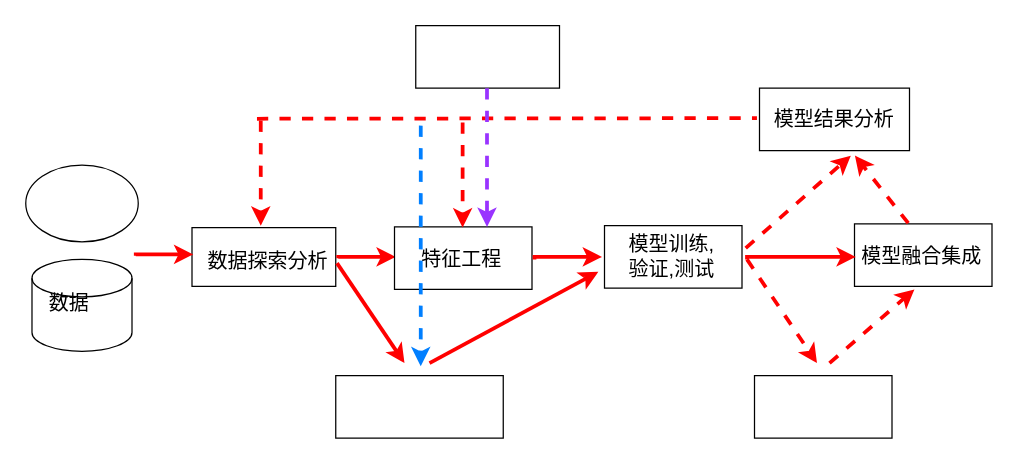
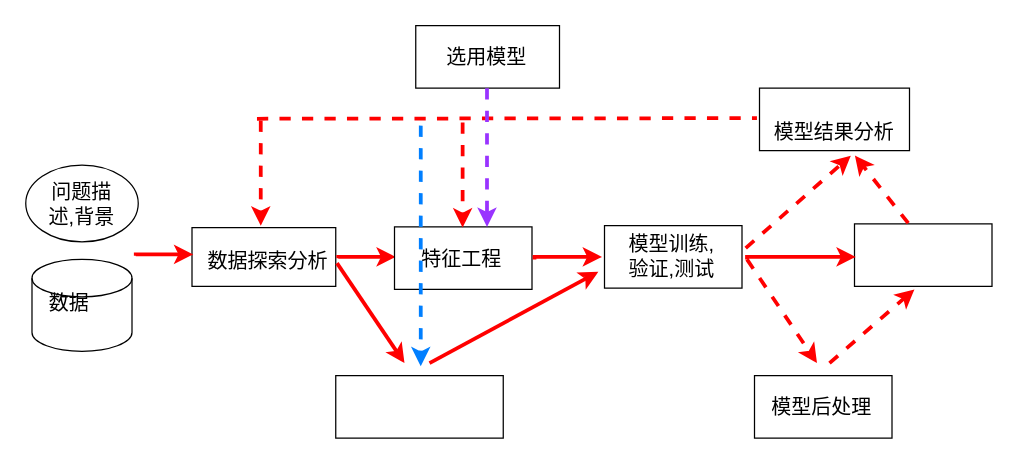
  <mxCell id="0" />
  <mxCell id="1" parent="0" />
  <mxCell id="2" value="" style="verticalLabelPosition=bottom;verticalAlign=top;html=1;shape=mxgraph.basic.rect;fillColor2=none;strokeWidth=1;size=20;indent=5;" vertex="1" parent="1"><mxGeometry x="153" y="181.5" width="115" height="47" as="geometry" /></mxCell>
  <mxCell id="3" value="" style="shape=cylinder3;whiteSpace=wrap;html=1;boundedLbl=1;backgroundOutline=1;size=15;" vertex="1" parent="1"><mxGeometry x="25" y="207" width="80" height="73.5" as="geometry" /></mxCell>
  <mxCell id="4" value="" style="edgeStyle=orthogonalEdgeStyle;rounded=0;orthogonalLoop=1;jettySize=auto;html=1;strokeWidth=3;strokeColor=#FF0000;" edge="1" parent="1"><mxGeometry relative="1" as="geometry"><mxPoint x="270" y="206" as="sourcePoint" /><mxPoint x="316" y="205" as="targetPoint" /><Array as="points"><mxPoint x="289" y="205" /><mxPoint x="289" y="205" /></Array></mxGeometry></mxCell>
  <mxCell id="5" value="&lt;font style=&quot;font-size: 16px&quot;&gt;数据探索分析&lt;/font&gt;" style="text;html=1;strokeColor=none;fillColor=none;align=center;verticalAlign=middle;whiteSpace=wrap;rounded=0;" vertex="1" parent="1"><mxGeometry x="164" y="197.5" width="100" height="20" as="geometry" /></mxCell>
  <mxCell id="6" value="" style="verticalLabelPosition=bottom;verticalAlign=top;html=1;shape=mxgraph.basic.rect;fillColor2=none;strokeWidth=1;size=20;indent=5;" vertex="1" parent="1"><mxGeometry x="315" y="181" width="110" height="50" as="geometry" /></mxCell>
  <mxCell id="7" value="" style="edgeStyle=orthogonalEdgeStyle;rounded=0;orthogonalLoop=1;jettySize=auto;html=1;strokeColor=#FF0000;strokeWidth=3;" edge="1" parent="1"><mxGeometry relative="1" as="geometry"><mxPoint x="427" y="207" as="sourcePoint" /><mxPoint x="481" y="205" as="targetPoint" /><Array as="points"><mxPoint x="427" y="205" /></Array></mxGeometry></mxCell>
  <mxCell id="8" value="&lt;span style=&quot;font-size: 16px&quot;&gt;特征工程&lt;/span&gt;" style="text;html=1;strokeColor=none;fillColor=none;align=center;verticalAlign=middle;whiteSpace=wrap;rounded=0;" vertex="1" parent="1"><mxGeometry x="319" y="197" width="100" height="20" as="geometry" /></mxCell>
  <mxCell id="9" value="" style="verticalLabelPosition=bottom;verticalAlign=top;html=1;shape=mxgraph.basic.rect;fillColor2=none;strokeWidth=1;size=20;indent=5;" vertex="1" parent="1"><mxGeometry x="268" y="300" width="134" height="50" as="geometry" /></mxCell>
  <mxCell id="10" value="" style="verticalLabelPosition=bottom;verticalAlign=top;html=1;shape=mxgraph.basic.rect;fillColor2=none;strokeWidth=1;size=20;indent=5;" vertex="1" parent="1"><mxGeometry x="483" y="180" width="110" height="50" as="geometry" /></mxCell>
  <mxCell id="11" value="&lt;span style=&quot;font-size: 16px&quot;&gt;模型训练,&lt;br&gt;验证,测试&lt;/span&gt;" style="text;html=1;strokeColor=none;fillColor=none;align=center;verticalAlign=middle;whiteSpace=wrap;rounded=0;" vertex="1" parent="1"><mxGeometry x="487" y="195" width="100" height="20" as="geometry" /></mxCell>
  <mxCell id="12" value="" style="verticalLabelPosition=bottom;verticalAlign=top;html=1;shape=mxgraph.basic.rect;fillColor2=none;strokeWidth=1;size=20;indent=5;" vertex="1" parent="1"><mxGeometry x="683" y="178.5" width="110" height="50" as="geometry" /></mxCell>
- <mxCell id="13" value="&lt;span style=&quot;font-size: 16px&quot;&gt;模型融合集成&lt;/span&gt;" style="text;html=1;strokeColor=none;fillColor=none;align=center;verticalAlign=middle;whiteSpace=wrap;rounded=0;" vertex="1" parent="1"><mxGeometry x="687" y="193.5" width="100" height="20" as="geometry" /></mxCell>
  <mxCell id="14" value="" style="verticalLabelPosition=bottom;verticalAlign=top;html=1;shape=mxgraph.basic.rect;fillColor2=none;strokeWidth=1;size=20;indent=5;" vertex="1" parent="1"><mxGeometry x="607" y="70" width="120" height="50" as="geometry" /></mxCell>
- <mxCell id="15" value="&lt;span style=&quot;font-size: 16px&quot;&gt;模型结果分析&lt;/span&gt;" style="text;html=1;strokeColor=none;fillColor=none;align=center;verticalAlign=middle;whiteSpace=wrap;rounded=0;" vertex="1" parent="1"><mxGeometry x="617" y="85" width="100" height="20" as="geometry" /></mxCell>
+ <mxCell id="15" value="&lt;span style=&quot;font-size: 16px&quot;&gt;模型结果分析&lt;/span&gt;" style="text;html=1;strokeColor=none;fillColor=none;align=center;verticalAlign=middle;whiteSpace=wrap;rounded=0;" vertex="1" parent="1"><mxGeometry x="617" y="95" width="100" height="20" as="geometry" /></mxCell>
  <mxCell id="16" value="" style="verticalLabelPosition=bottom;verticalAlign=top;html=1;shape=mxgraph.basic.rect;fillColor2=none;strokeWidth=1;size=20;indent=5;" vertex="1" parent="1"><mxGeometry x="603" y="300" width="110" height="50" as="geometry" /></mxCell>
+ <mxCell id="17" value="&lt;span style=&quot;font-size: 16px&quot;&gt;模型后处理&lt;/span&gt;" style="text;html=1;strokeColor=none;fillColor=none;align=center;verticalAlign=middle;whiteSpace=wrap;rounded=0;" vertex="1" parent="1"><mxGeometry x="607" y="315" width="100" height="20" as="geometry" /></mxCell>
  <mxCell id="18" value="" style="ellipse;whiteSpace=wrap;html=1;" vertex="1" parent="1"><mxGeometry x="20" y="131.5" width="90" height="61.5" as="geometry" /></mxCell>
  <mxCell id="19" value="&lt;font style=&quot;font-size: 16px&quot;&gt;数据&lt;/font&gt;" style="text;html=1;strokeColor=none;fillColor=none;align=center;verticalAlign=middle;whiteSpace=wrap;rounded=0;" vertex="1" parent="1"><mxGeometry x="35" y="232" width="40" height="20" as="geometry" /></mxCell>
+ <mxCell id="20" value="&lt;font style=&quot;font-size: 16px&quot;&gt;问题描述,背景&lt;/font&gt;" style="text;html=1;strokeColor=none;fillColor=none;align=center;verticalAlign=middle;whiteSpace=wrap;rounded=0;" vertex="1" parent="1"><mxGeometry x="30" y="154" width="70" height="18.5" as="geometry" /></mxCell>
  <mxCell id="21" value="" style="edgeStyle=orthogonalEdgeStyle;rounded=0;orthogonalLoop=1;jettySize=auto;html=1;strokeColor=#FF0000;strokeWidth=3;entryX=0.009;entryY=0.53;entryDx=0;entryDy=0;entryPerimeter=0;" edge="1" parent="1" target="12"><mxGeometry relative="1" as="geometry"><mxPoint x="597" y="207" as="sourcePoint" /><mxPoint x="673" y="205" as="targetPoint" /><Array as="points"><mxPoint x="597" y="205" /></Array></mxGeometry></mxCell>
  <mxCell id="22" value="" style="edgeStyle=orthogonalEdgeStyle;rounded=0;orthogonalLoop=1;jettySize=auto;html=1;strokeWidth=3;strokeColor=#FF0000;" edge="1" parent="1"><mxGeometry relative="1" as="geometry"><mxPoint x="108" y="204" as="sourcePoint" /><mxPoint x="154" y="203" as="targetPoint" /><Array as="points"><mxPoint x="108" y="203" /></Array></mxGeometry></mxCell>
  <mxCell id="23" value="" style="endArrow=classic;html=1;strokeColor=#FF0000;strokeWidth=3;" edge="1" parent="1"><mxGeometry width="50" height="50" relative="1" as="geometry"><mxPoint x="269" y="210" as="sourcePoint" /><mxPoint x="323" y="290" as="targetPoint" /></mxGeometry></mxCell>
  <mxCell id="24" value="" style="endArrow=classic;html=1;strokeColor=#FF0000;strokeWidth=3;entryX=-0.045;entryY=0.74;entryDx=0;entryDy=0;entryPerimeter=0;" edge="1" parent="1" target="10"><mxGeometry width="50" height="50" relative="1" as="geometry"><mxPoint x="343" y="290" as="sourcePoint" /><mxPoint x="513" y="240" as="targetPoint" /></mxGeometry></mxCell>
  <mxCell id="25" value="" style="endArrow=classic;html=1;strokeColor=#FF0000;strokeWidth=3;dashed=1;" edge="1" parent="1"><mxGeometry width="50" height="50" relative="1" as="geometry"><mxPoint x="597" y="207" as="sourcePoint" /><mxPoint x="653" y="290" as="targetPoint" /></mxGeometry></mxCell>
  <mxCell id="26" value="" style="endArrow=classic;html=1;strokeColor=#FF0000;strokeWidth=3;entryX=0.436;entryY=1.05;entryDx=0;entryDy=0;entryPerimeter=0;dashed=1;" edge="1" parent="1" target="12"><mxGeometry width="50" height="50" relative="1" as="geometry"><mxPoint x="663" y="290" as="sourcePoint" /><mxPoint x="697" y="228.5" as="targetPoint" /></mxGeometry></mxCell>
  <mxCell id="27" value="" style="endArrow=classic;html=1;strokeColor=#FF0000;strokeWidth=3;dashed=1;exitX=1.027;exitY=0.36;exitDx=0;exitDy=0;exitPerimeter=0;entryX=0.609;entryY=1.08;entryDx=0;entryDy=0;entryPerimeter=0;" edge="1" parent="1" source="10" target="14"><mxGeometry width="50" height="50" relative="1" as="geometry"><mxPoint x="573" y="172.5" as="sourcePoint" /><mxPoint x="633" y="120" as="targetPoint" /></mxGeometry></mxCell>
  <mxCell id="28" value="" style="endArrow=classic;html=1;strokeColor=#FF0000;strokeWidth=3;dashed=1;entryX=0.636;entryY=1.08;entryDx=0;entryDy=0;entryPerimeter=0;exitX=0.391;exitY=-0.01;exitDx=0;exitDy=0;exitPerimeter=0;" edge="1" parent="1" source="12" target="14"><mxGeometry width="50" height="50" relative="1" as="geometry"><mxPoint x="733" y="178.5" as="sourcePoint" /><mxPoint x="653" y="124" as="targetPoint" /></mxGeometry></mxCell>
  <mxCell id="29" value="" style="endArrow=none;html=1;dashed=1;strokeColor=#FF0000;strokeWidth=3;entryX=-0.017;entryY=0.48;entryDx=0;entryDy=0;entryPerimeter=0;" edge="1" parent="1" target="14"><mxGeometry width="50" height="50" relative="1" as="geometry"><mxPoint x="204.98" y="94.5" as="sourcePoint" /><mxPoint x="593" y="94.5" as="targetPoint" /></mxGeometry></mxCell>
  <mxCell id="30" value="" style="endArrow=classic;html=1;strokeColor=#FF0000;strokeWidth=3;dashed=1;exitX=1.027;exitY=0.36;exitDx=0;exitDy=0;exitPerimeter=0;" edge="1" parent="1"><mxGeometry width="50" height="50" relative="1" as="geometry"><mxPoint x="208.01" y="96" as="sourcePoint" /><mxPoint x="208" y="180" as="targetPoint" /></mxGeometry></mxCell>
  <mxCell id="31" value="" style="endArrow=classic;html=1;strokeColor=#FF0000;strokeWidth=3;dashed=1;exitX=1.027;exitY=0.36;exitDx=0;exitDy=0;exitPerimeter=0;" edge="1" parent="1"><mxGeometry width="50" height="50" relative="1" as="geometry"><mxPoint x="369.51" y="97.5" as="sourcePoint" /><mxPoint x="369.5" y="181.5" as="targetPoint" /></mxGeometry></mxCell>
  <mxCell id="32" value="" style="endArrow=classic;html=1;strokeWidth=3;dashed=1;exitX=1.027;exitY=0.36;exitDx=0;exitDy=0;exitPerimeter=0;strokeColor=#007FFF;" edge="1" parent="1"><mxGeometry width="50" height="50" relative="1" as="geometry"><mxPoint x="336.01" y="100" as="sourcePoint" /><mxPoint x="336" y="292.5" as="targetPoint" /></mxGeometry></mxCell>
  <mxCell id="33" value="" style="verticalLabelPosition=bottom;verticalAlign=top;html=1;shape=mxgraph.basic.rect;fillColor2=none;strokeWidth=1;size=20;indent=5;" vertex="1" parent="1"><mxGeometry x="332" y="20" width="115" height="50" as="geometry" /></mxCell>
+ <mxCell id="34" value="&lt;span style=&quot;font-size: 16px&quot;&gt;选用模型&lt;/span&gt;" style="text;html=1;strokeColor=none;fillColor=none;align=center;verticalAlign=middle;whiteSpace=wrap;rounded=0;" vertex="1" parent="1"><mxGeometry x="339" y="35" width="100" height="20" as="geometry" /></mxCell>
  <mxCell id="35" value="" style="endArrow=classic;html=1;strokeWidth=3;dashed=1;strokeColor=#9933FF;" edge="1" parent="1"><mxGeometry width="50" height="50" relative="1" as="geometry"><mxPoint x="389" y="70" as="sourcePoint" /><mxPoint x="389" y="181" as="targetPoint" /></mxGeometry></mxCell>
